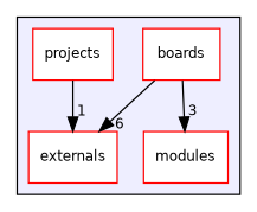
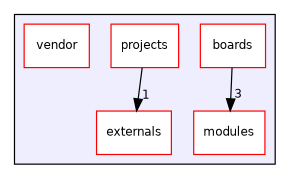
  digraph {
    compound=true
    fontname="DejaVu Sans"
    node [color=red fillcolor=white fontname="DejaVu Sans" fontsize=10 shape=box style=filled]
    edge [fontname="DejaVu Sans" labeldistance=1.5 labelfontname=Helvetica labelfontsize=10]
    n1 [label=boards]
    n2 [label=externals]
    n3 [label=modules]
    n4 [label=projects]
+   n5 [label=vendor]
    subgraph cluster_1 {
      bgcolor="#eeeeff"
      pencolor=black
      n1
      n2
      n3
      n4
+     n5
    }
-   n1 -> n2 [headlabel=6]
    n1 -> n3 [headlabel=3]
    n4 -> n2 [headlabel=1]
  }
